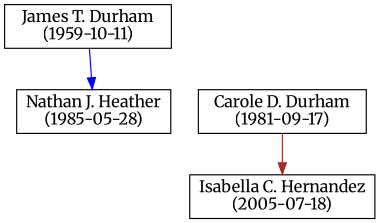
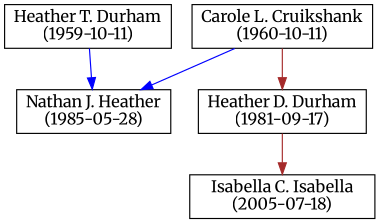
  digraph {
    fontname=Merriweather
    rankdir=TB
    node [fontname=Merriweather shape=box]
    edge [color=blue fontname=Merriweather]
-   n1 [label="James T. Durham\n(1959-10-11)"]
+   n1 [label="Heather T. Durham\n(1959-10-11)"]
    n2 [label="Nathan J. Heather\n(1985-05-28)"]
-   n3 [label="Carole D. Durham\n(1981-09-17)"]
-   n4 [label="Isabella C. Hernandez\n(2005-07-18)"]
+   n3 [label="Heather D. Durham\n(1981-09-17)"]
+   n4 [label="Isabella C. Isabella\n(2005-07-18)"]
+   n5 [label="Carole L. Cruikshank\n(1960-10-11)"]
    n1 -> n2
    n3 -> n4 [color=brown]
+   n5 -> n2
+   n5 -> n3 [color=brown]
  }
